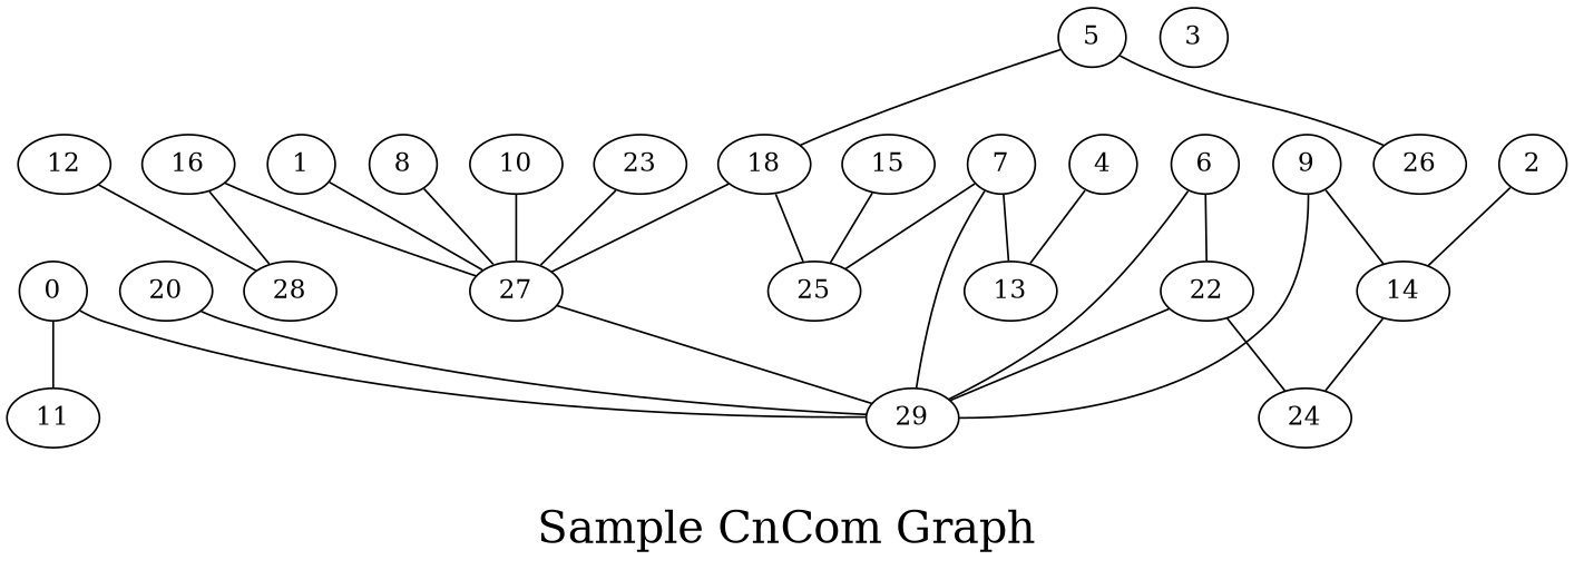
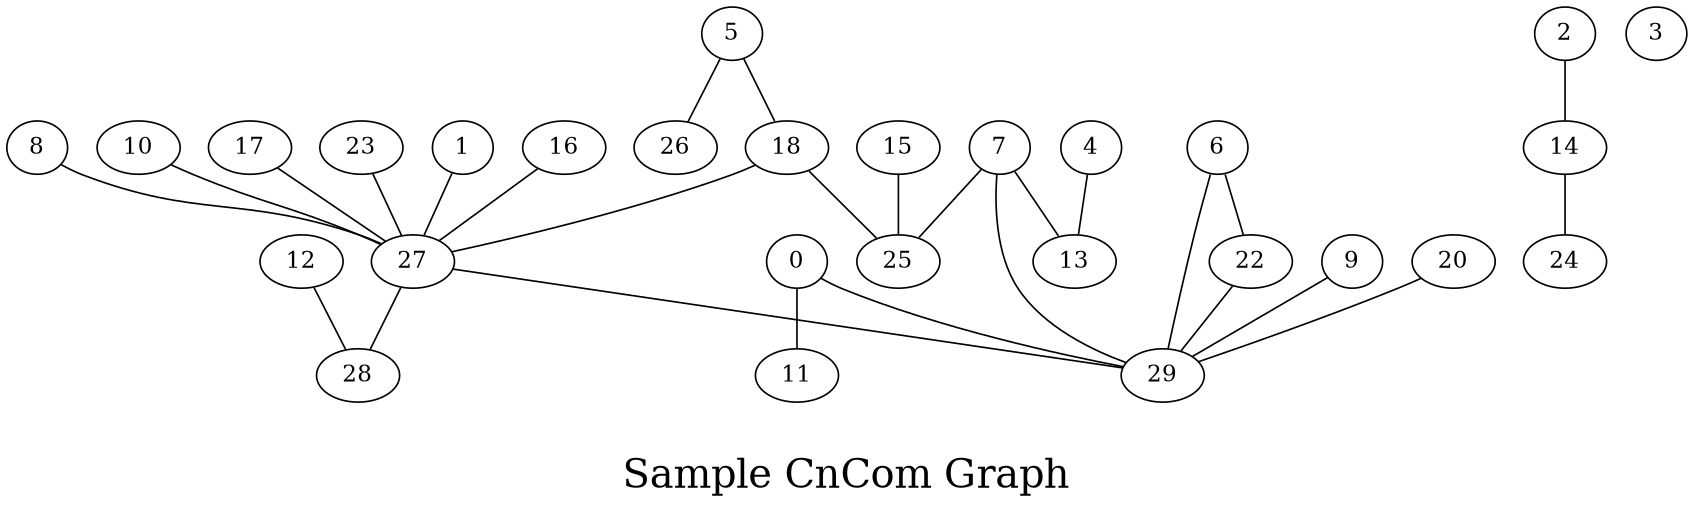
  graph {
    fontsize=24
    label="\nSample CnCom Graph\n"
    splines=true
    node [shape=ellipse]
    n1 [height=0.3 label=0 width=0.3]
    n2 [height=0.3 label=11 width=0.3]
    n3 [height=0.3 label=29 width=0.3]
    n4 [height=0.3 label=1 width=0.3]
    n5 [height=0.3 label=27 width=0.3]
    n6 [height=0.3 label=16 width=0.3]
    n7 [height=0.3 label=28 width=0.3]
    n8 [height=0.3 label=2 width=0.3]
    n9 [height=0.3 label=14 width=0.3]
    n10 [height=0.3 label=24 width=0.3]
    n11 [height=0.3 label=3 width=0.3]
    n12 [height=0.3 label=4 width=0.3]
    n13 [height=0.3 label=13 width=0.3]
    n14 [height=0.3 label=5 width=0.3]
    n15 [height=0.3 label=18 width=0.3]
    n16 [height=0.3 label=26 width=0.3]
    n17 [height=0.3 label=25 width=0.3]
    n18 [height=0.3 label=6 width=0.3]
    n19 [height=0.3 label=22 width=0.3]
    n20 [height=0.3 label=7 width=0.3]
    n21 [height=0.3 label=8 width=0.3]
    n22 [height=0.3 label=9 width=0.3]
    n23 [height=0.3 label=10 width=0.3]
    n24 [height=0.3 label=12 width=0.3]
    n25 [height=0.3 label=15 width=0.3]
+   n26 [height=0.3 label=17 width=0.3]
    n27 [height=0.3 label=20 width=0.3]
    n28 [height=0.3 label=23 width=0.3]
    n1 -- n2
    n1 -- n3
    n4 -- n5
    n5 -- n3
-   n6 -- n7
+   n5 -- n7
    n6 -- n5
    n8 -- n9
    n9 -- n10
    n12 -- n13
    n14 -- n15
    n14 -- n16
    n15 -- n5
    n15 -- n17
    n18 -- n3
    n18 -- n19
    n19 -- n3
-   n19 -- n10
    n20 -- n3
    n20 -- n13
    n20 -- n17
    n21 -- n5
    n22 -- n3
-   n22 -- n9
    n23 -- n5
    n24 -- n7
    n25 -- n17
+   n26 -- n5
    n27 -- n3
    n28 -- n5
  }
